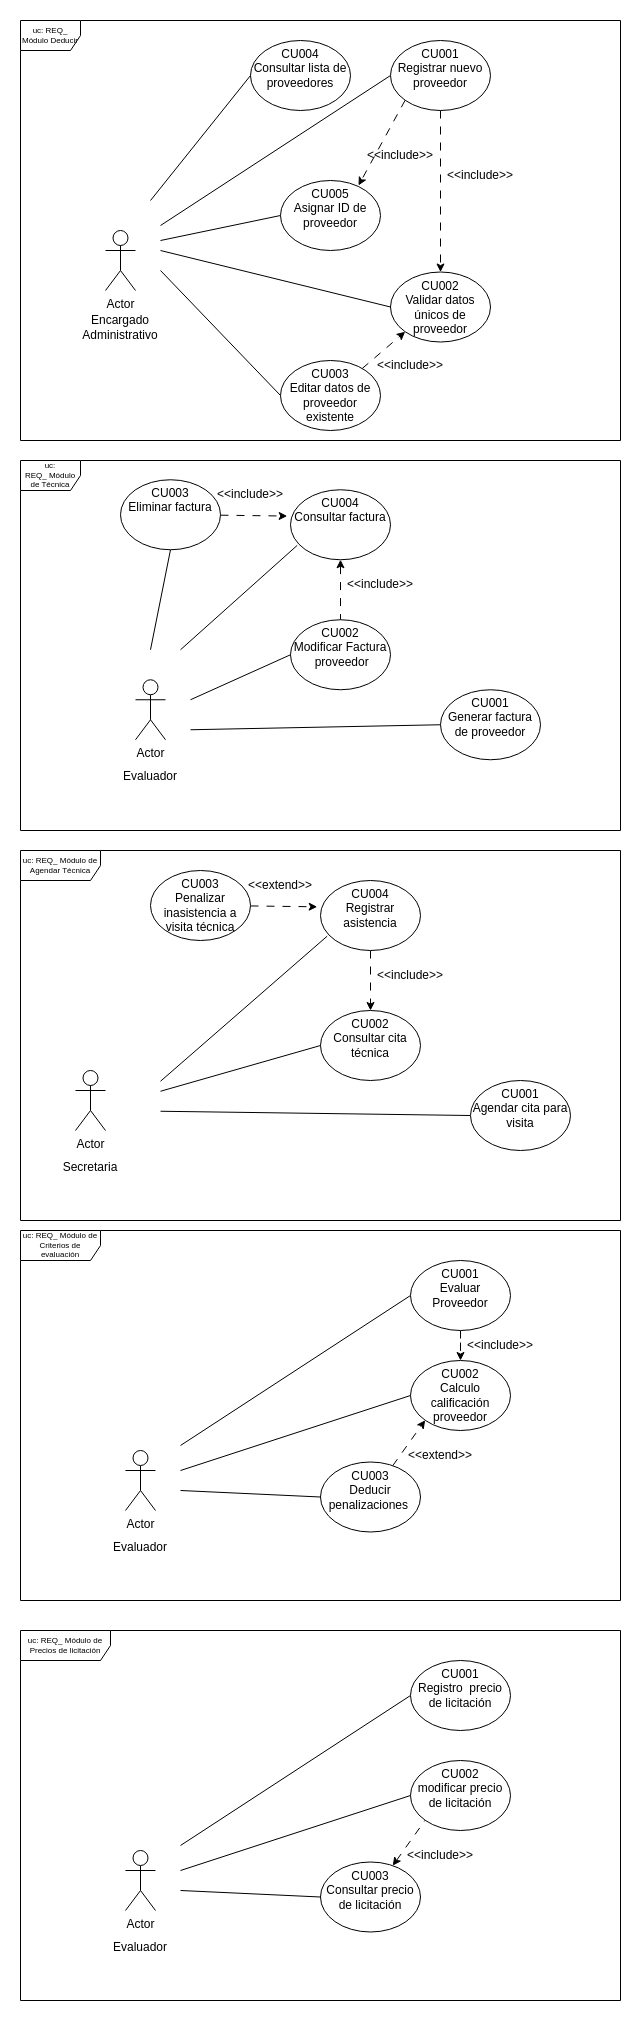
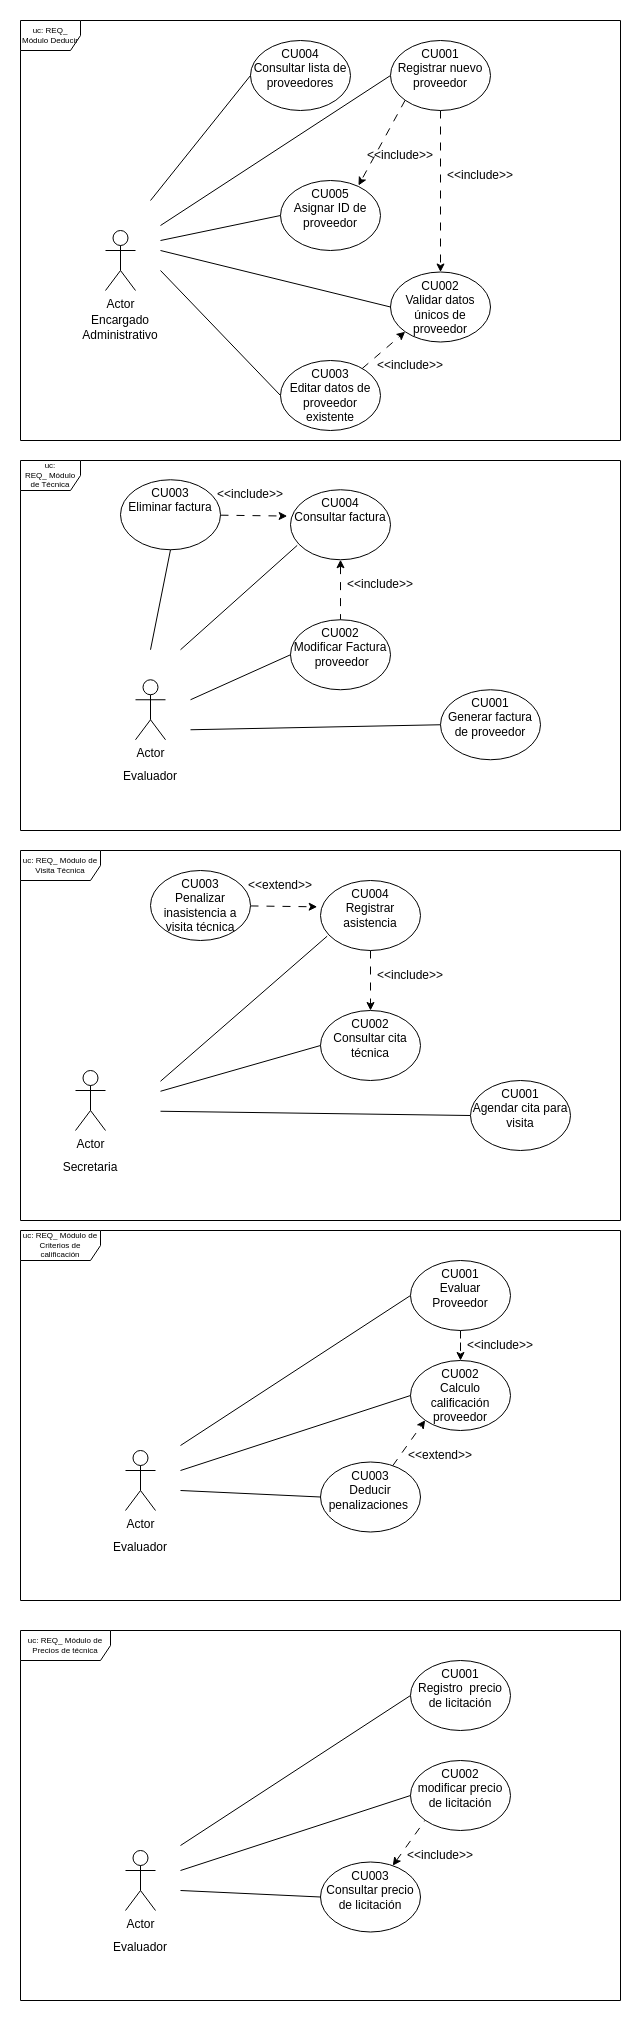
  <mxCell id="0" />
  <mxCell id="1" parent="0" />
  <mxCell id="2" style="rounded=0;orthogonalLoop=1;jettySize=auto;html=1;endArrow=none;endFill=0;entryX=0;entryY=0.5;entryDx=0;entryDy=0;" edge="1" parent="1" target="5"><mxGeometry relative="1" as="geometry"><mxPoint x="160" y="225" as="sourcePoint" /><mxPoint x="270" y="105" as="targetPoint" /></mxGeometry></mxCell>
  <mxCell id="3" value="Actor" style="shape=umlActor;verticalLabelPosition=bottom;verticalAlign=top;html=1;outlineConnect=0;" vertex="1" parent="1"><mxGeometry x="105" y="230" width="30" height="60" as="geometry" /></mxCell>
  <mxCell id="4" style="edgeStyle=orthogonalEdgeStyle;rounded=0;orthogonalLoop=1;jettySize=auto;html=1;dashed=1;dashPattern=8 8;" edge="1" parent="1" source="5" target="10"><mxGeometry relative="1" as="geometry" /></mxCell>
  <mxCell id="5" value="CU001&lt;br&gt;Registrar nuevo proveedor" style="ellipse;whiteSpace=wrap;html=1;verticalAlign=top;" vertex="1" parent="1"><mxGeometry x="390" y="40" width="100" height="70" as="geometry" /></mxCell>
  <mxCell id="6" value="Encargado&lt;br&gt;Administrativo" style="text;html=1;strokeColor=none;fillColor=none;align=center;verticalAlign=middle;whiteSpace=wrap;rounded=0;" vertex="1" parent="1"><mxGeometry x="90" y="311.5" width="60" height="30" as="geometry" /></mxCell>
  <mxCell id="7" style="rounded=0;orthogonalLoop=1;jettySize=auto;html=1;entryX=0;entryY=1;entryDx=0;entryDy=0;dashed=1;dashPattern=8 8;" edge="1" parent="1" source="8" target="10"><mxGeometry relative="1" as="geometry" /></mxCell>
  <mxCell id="8" value="CU003&lt;br&gt;Editar datos de proveedor existente" style="ellipse;whiteSpace=wrap;html=1;verticalAlign=top;" vertex="1" parent="1"><mxGeometry x="280" y="360" width="100" height="70" as="geometry" /></mxCell>
  <mxCell id="9" value="CU004&lt;br&gt;Consultar lista de proveedores" style="ellipse;whiteSpace=wrap;html=1;verticalAlign=top;" vertex="1" parent="1"><mxGeometry x="250" y="40" width="100" height="70" as="geometry" /></mxCell>
  <mxCell id="10" value="CU002&lt;br&gt;Validar datos únicos de proveedor" style="ellipse;whiteSpace=wrap;html=1;verticalAlign=top;" vertex="1" parent="1"><mxGeometry x="390" y="271.5" width="100" height="70" as="geometry" /></mxCell>
  <mxCell id="11" value="CU005&lt;br&gt;Asignar ID de proveedor" style="ellipse;whiteSpace=wrap;html=1;verticalAlign=top;" vertex="1" parent="1"><mxGeometry x="280" y="180" width="100" height="70" as="geometry" /></mxCell>
  <mxCell id="12" style="rounded=0;orthogonalLoop=1;jettySize=auto;html=1;endArrow=none;endFill=0;entryX=0;entryY=0.5;entryDx=0;entryDy=0;" edge="1" parent="1" target="8"><mxGeometry relative="1" as="geometry"><mxPoint x="160" y="270" as="sourcePoint" /><mxPoint x="270" y="185" as="targetPoint" /></mxGeometry></mxCell>
  <mxCell id="13" style="rounded=0;orthogonalLoop=1;jettySize=auto;html=1;endArrow=none;endFill=0;entryX=0;entryY=0.5;entryDx=0;entryDy=0;" edge="1" parent="1" target="9"><mxGeometry relative="1" as="geometry"><mxPoint x="150" y="200" as="sourcePoint" /><mxPoint x="270" y="265" as="targetPoint" /></mxGeometry></mxCell>
  <mxCell id="14" style="rounded=0;orthogonalLoop=1;jettySize=auto;html=1;endArrow=none;endFill=0;entryX=0;entryY=0.5;entryDx=0;entryDy=0;" edge="1" parent="1" target="10"><mxGeometry relative="1" as="geometry"><mxPoint x="160" y="250" as="sourcePoint" /><mxPoint x="260" y="345" as="targetPoint" /></mxGeometry></mxCell>
  <mxCell id="15" style="rounded=0;orthogonalLoop=1;jettySize=auto;html=1;endArrow=none;endFill=0;entryX=0;entryY=0.5;entryDx=0;entryDy=0;" edge="1" parent="1" target="11"><mxGeometry relative="1" as="geometry"><mxPoint x="160" y="240" as="sourcePoint" /><mxPoint x="270" y="425" as="targetPoint" /></mxGeometry></mxCell>
  <mxCell id="16" value="&amp;lt;&amp;lt;include&amp;gt;&amp;gt;" style="text;html=1;strokeColor=none;fillColor=none;align=center;verticalAlign=middle;whiteSpace=wrap;rounded=0;" vertex="1" parent="1"><mxGeometry x="450" y="160" width="60" height="30" as="geometry" /></mxCell>
  <mxCell id="17" value="&amp;lt;&amp;lt;include&amp;gt;&amp;gt;" style="text;html=1;strokeColor=none;fillColor=none;align=center;verticalAlign=middle;whiteSpace=wrap;rounded=0;" vertex="1" parent="1"><mxGeometry x="380" y="350" width="60" height="30" as="geometry" /></mxCell>
  <mxCell id="18" value="uc: REQ_ Módulo Deducir" style="shape=umlFrame;whiteSpace=wrap;html=1;pointerEvents=0;fontSize=8;" vertex="1" parent="1"><mxGeometry x="20" y="20" width="600" height="420" as="geometry" /></mxCell>
  <mxCell id="19" style="rounded=0;orthogonalLoop=1;jettySize=auto;html=1;exitX=0;exitY=1;exitDx=0;exitDy=0;entryX=0.78;entryY=0.071;entryDx=0;entryDy=0;entryPerimeter=0;dashed=1;dashPattern=8 8;" edge="1" parent="1" source="5" target="11"><mxGeometry relative="1" as="geometry" /></mxCell>
  <mxCell id="20" value="&amp;lt;&amp;lt;include&amp;gt;&amp;gt;" style="text;html=1;strokeColor=none;fillColor=none;align=center;verticalAlign=middle;whiteSpace=wrap;rounded=0;" vertex="1" parent="1"><mxGeometry x="370" y="140" width="60" height="30" as="geometry" /></mxCell>
  <mxCell id="21" style="rounded=0;orthogonalLoop=1;jettySize=auto;html=1;endArrow=none;endFill=0;entryX=0;entryY=0.5;entryDx=0;entryDy=0;" edge="1" parent="1" target="24"><mxGeometry relative="1" as="geometry"><mxPoint x="190" y="729.25" as="sourcePoint" /><mxPoint x="300" y="554.25" as="targetPoint" /></mxGeometry></mxCell>
  <mxCell id="22" value="Actor" style="shape=umlActor;verticalLabelPosition=bottom;verticalAlign=top;html=1;outlineConnect=0;" vertex="1" parent="1"><mxGeometry x="135" y="679.25" width="30" height="60" as="geometry" /></mxCell>
  <mxCell id="23" style="edgeStyle=orthogonalEdgeStyle;rounded=0;orthogonalLoop=1;jettySize=auto;html=1;dashed=1;dashPattern=8 8;exitX=0.5;exitY=1;exitDx=0;exitDy=0;startArrow=classic;startFill=1;endArrow=none;endFill=0;" edge="1" parent="1" source="28" target="29"><mxGeometry relative="1" as="geometry"><mxPoint x="470" y="559.25" as="sourcePoint" /></mxGeometry></mxCell>
  <mxCell id="24" value="CU001&lt;br&gt;Generar factura de proveedor" style="ellipse;whiteSpace=wrap;html=1;verticalAlign=top;" vertex="1" parent="1"><mxGeometry x="440" y="689.25" width="100" height="70" as="geometry" /></mxCell>
  <mxCell id="25" value="Evaluador" style="text;html=1;strokeColor=none;fillColor=none;align=center;verticalAlign=middle;whiteSpace=wrap;rounded=0;" vertex="1" parent="1"><mxGeometry x="120" y="760.75" width="60" height="30" as="geometry" /></mxCell>
  <mxCell id="26" style="rounded=0;orthogonalLoop=1;jettySize=auto;html=1;entryX=-0.033;entryY=0.376;entryDx=0;entryDy=0;dashed=1;dashPattern=8 8;entryPerimeter=0;" edge="1" parent="1" source="27" target="28"><mxGeometry relative="1" as="geometry" /></mxCell>
  <mxCell id="27" value="CU003&lt;br&gt;Eliminar factura&lt;br&gt;" style="ellipse;whiteSpace=wrap;html=1;verticalAlign=top;" vertex="1" parent="1"><mxGeometry x="120" y="479.25" width="100" height="70" as="geometry" /></mxCell>
  <mxCell id="28" value="CU004&lt;br&gt;Consultar factura" style="ellipse;whiteSpace=wrap;html=1;verticalAlign=top;" vertex="1" parent="1"><mxGeometry x="290" y="489.25" width="100" height="70" as="geometry" /></mxCell>
  <mxCell id="29" value="CU002&lt;br&gt;Modificar Factura&lt;br&gt;&amp;nbsp;proveedor" style="ellipse;whiteSpace=wrap;html=1;verticalAlign=top;" vertex="1" parent="1"><mxGeometry x="290" y="619.25" width="100" height="70" as="geometry" /></mxCell>
  <mxCell id="30" style="rounded=0;orthogonalLoop=1;jettySize=auto;html=1;endArrow=none;endFill=0;entryX=0.5;entryY=1;entryDx=0;entryDy=0;" edge="1" parent="1" target="27"><mxGeometry relative="1" as="geometry"><mxPoint x="150" y="649.25" as="sourcePoint" /><mxPoint x="300" y="634.25" as="targetPoint" /></mxGeometry></mxCell>
  <mxCell id="31" style="rounded=0;orthogonalLoop=1;jettySize=auto;html=1;endArrow=none;endFill=0;entryX=0.067;entryY=0.795;entryDx=0;entryDy=0;entryPerimeter=0;" edge="1" parent="1" target="28"><mxGeometry relative="1" as="geometry"><mxPoint x="180" y="649.25" as="sourcePoint" /><mxPoint x="300" y="714.25" as="targetPoint" /></mxGeometry></mxCell>
  <mxCell id="32" style="rounded=0;orthogonalLoop=1;jettySize=auto;html=1;endArrow=none;endFill=0;entryX=0;entryY=0.5;entryDx=0;entryDy=0;" edge="1" parent="1" target="29"><mxGeometry relative="1" as="geometry"><mxPoint x="190" y="699.25" as="sourcePoint" /><mxPoint x="290" y="794.25" as="targetPoint" /></mxGeometry></mxCell>
  <mxCell id="33" value="&amp;lt;&amp;lt;include&amp;gt;&amp;gt;" style="text;html=1;strokeColor=none;fillColor=none;align=center;verticalAlign=middle;whiteSpace=wrap;rounded=0;" vertex="1" parent="1"><mxGeometry x="350" y="569.25" width="60" height="30" as="geometry" /></mxCell>
  <mxCell id="34" value="&amp;lt;&amp;lt;include&amp;gt;&amp;gt;" style="text;html=1;strokeColor=none;fillColor=none;align=center;verticalAlign=middle;whiteSpace=wrap;rounded=0;" vertex="1" parent="1"><mxGeometry x="220" y="479.25" width="60" height="30" as="geometry" /></mxCell>
  <mxCell id="35" value="uc: REQ_&amp;nbsp;Módulo de Técnica" style="shape=umlFrame;whiteSpace=wrap;html=1;pointerEvents=0;fontSize=8;" vertex="1" parent="1"><mxGeometry x="20" y="460" width="600" height="370" as="geometry" /></mxCell>
  <mxCell id="36" style="rounded=0;orthogonalLoop=1;jettySize=auto;html=1;endArrow=none;endFill=0;entryX=0;entryY=0.5;entryDx=0;entryDy=0;" edge="1" parent="1" target="39"><mxGeometry relative="1" as="geometry"><mxPoint x="160" y="1110.75" as="sourcePoint" /><mxPoint x="330" y="945" as="targetPoint" /></mxGeometry></mxCell>
  <mxCell id="37" value="Actor" style="shape=umlActor;verticalLabelPosition=bottom;verticalAlign=top;html=1;outlineConnect=0;" vertex="1" parent="1"><mxGeometry x="75" y="1070" width="30" height="60" as="geometry" /></mxCell>
  <mxCell id="38" style="edgeStyle=orthogonalEdgeStyle;rounded=0;orthogonalLoop=1;jettySize=auto;html=1;dashed=1;dashPattern=8 8;exitX=0.5;exitY=1;exitDx=0;exitDy=0;endArrow=classic;endFill=1;startArrow=none;startFill=0;" edge="1" parent="1" source="43" target="44"><mxGeometry relative="1" as="geometry"><mxPoint x="500" y="950" as="sourcePoint" /></mxGeometry></mxCell>
  <mxCell id="39" value="CU001&lt;br&gt;Agendar cita para visita" style="ellipse;whiteSpace=wrap;html=1;verticalAlign=top;" vertex="1" parent="1"><mxGeometry x="470" y="1080" width="100" height="70" as="geometry" /></mxCell>
  <mxCell id="40" value="Secretaria" style="text;html=1;strokeColor=none;fillColor=none;align=center;verticalAlign=middle;whiteSpace=wrap;rounded=0;" vertex="1" parent="1"><mxGeometry x="60" y="1151.5" width="60" height="30" as="geometry" /></mxCell>
  <mxCell id="41" style="rounded=0;orthogonalLoop=1;jettySize=auto;html=1;entryX=-0.033;entryY=0.376;entryDx=0;entryDy=0;dashed=1;dashPattern=8 8;entryPerimeter=0;" edge="1" parent="1" source="42" target="43"><mxGeometry relative="1" as="geometry" /></mxCell>
  <mxCell id="42" value="CU003&lt;br&gt;Penalizar inasistencia a visita técnica" style="ellipse;whiteSpace=wrap;html=1;verticalAlign=top;" vertex="1" parent="1"><mxGeometry x="150" y="870" width="100" height="70" as="geometry" /></mxCell>
  <mxCell id="43" value="CU004&lt;br&gt;Registrar asistencia" style="ellipse;whiteSpace=wrap;html=1;verticalAlign=top;" vertex="1" parent="1"><mxGeometry x="320" y="880" width="100" height="70" as="geometry" /></mxCell>
  <mxCell id="44" value="CU002&lt;br&gt;Consultar cita técnica&lt;br&gt;" style="ellipse;whiteSpace=wrap;html=1;verticalAlign=top;" vertex="1" parent="1"><mxGeometry x="320" y="1010" width="100" height="70" as="geometry" /></mxCell>
  <mxCell id="45" style="rounded=0;orthogonalLoop=1;jettySize=auto;html=1;endArrow=none;endFill=0;entryX=0.067;entryY=0.795;entryDx=0;entryDy=0;entryPerimeter=0;" edge="1" parent="1" target="43"><mxGeometry relative="1" as="geometry"><mxPoint x="160" y="1080.75" as="sourcePoint" /><mxPoint x="330" y="1105" as="targetPoint" /></mxGeometry></mxCell>
  <mxCell id="46" style="rounded=0;orthogonalLoop=1;jettySize=auto;html=1;endArrow=none;endFill=0;entryX=0;entryY=0.5;entryDx=0;entryDy=0;" edge="1" parent="1" target="44"><mxGeometry relative="1" as="geometry"><mxPoint x="160" y="1090.75" as="sourcePoint" /><mxPoint x="320" y="1185" as="targetPoint" /></mxGeometry></mxCell>
  <mxCell id="47" value="&amp;lt;&amp;lt;include&amp;gt;&amp;gt;" style="text;html=1;strokeColor=none;fillColor=none;align=center;verticalAlign=middle;whiteSpace=wrap;rounded=0;" vertex="1" parent="1"><mxGeometry x="380" y="960" width="60" height="30" as="geometry" /></mxCell>
  <mxCell id="48" value="&amp;lt;&amp;lt;extend&amp;gt;&amp;gt;" style="text;html=1;strokeColor=none;fillColor=none;align=center;verticalAlign=middle;whiteSpace=wrap;rounded=0;" vertex="1" parent="1"><mxGeometry x="250" y="870" width="60" height="30" as="geometry" /></mxCell>
- <mxCell id="49" value="uc: REQ_&amp;nbsp;Módulo de Agendar Técnica" style="shape=umlFrame;whiteSpace=wrap;html=1;pointerEvents=0;fontSize=8;width=80;height=30;" vertex="1" parent="1"><mxGeometry x="20" y="850" width="600" height="370" as="geometry" /></mxCell>
+ <mxCell id="49" value="uc: REQ_&amp;nbsp;Módulo de Visita Técnica" style="shape=umlFrame;whiteSpace=wrap;html=1;pointerEvents=0;fontSize=8;width=80;height=30;" vertex="1" parent="1"><mxGeometry x="20" y="850" width="600" height="370" as="geometry" /></mxCell>
  <mxCell id="50" style="rounded=0;orthogonalLoop=1;jettySize=auto;html=1;endArrow=none;endFill=0;entryX=0;entryY=0.5;entryDx=0;entryDy=0;" edge="1" parent="1" target="53"><mxGeometry relative="1" as="geometry"><mxPoint x="180" y="1445" as="sourcePoint" /><mxPoint x="290" y="1325" as="targetPoint" /></mxGeometry></mxCell>
  <mxCell id="51" value="Actor" style="shape=umlActor;verticalLabelPosition=bottom;verticalAlign=top;html=1;outlineConnect=0;" vertex="1" parent="1"><mxGeometry x="125" y="1450" width="30" height="60" as="geometry" /></mxCell>
  <mxCell id="52" style="edgeStyle=orthogonalEdgeStyle;rounded=0;orthogonalLoop=1;jettySize=auto;html=1;entryX=0.5;entryY=0;entryDx=0;entryDy=0;dashed=1;dashPattern=8 8;" edge="1" parent="1" source="53" target="57"><mxGeometry relative="1" as="geometry" /></mxCell>
  <mxCell id="53" value="CU001&lt;br&gt;Evaluar Proveedor" style="ellipse;whiteSpace=wrap;html=1;verticalAlign=top;" vertex="1" parent="1"><mxGeometry x="410" y="1260" width="100" height="70" as="geometry" /></mxCell>
  <mxCell id="54" value="Evaluador" style="text;html=1;strokeColor=none;fillColor=none;align=center;verticalAlign=middle;whiteSpace=wrap;rounded=0;" vertex="1" parent="1"><mxGeometry x="110" y="1531.5" width="60" height="30" as="geometry" /></mxCell>
  <mxCell id="55" style="rounded=0;orthogonalLoop=1;jettySize=auto;html=1;entryX=0;entryY=1;entryDx=0;entryDy=0;dashed=1;dashPattern=8 8;" edge="1" parent="1" source="56" target="57"><mxGeometry relative="1" as="geometry" /></mxCell>
  <mxCell id="56" value="CU003&lt;br&gt;Deducir penalizaciones&amp;nbsp;" style="ellipse;whiteSpace=wrap;html=1;verticalAlign=top;" vertex="1" parent="1"><mxGeometry x="320" y="1461.5" width="100" height="70" as="geometry" /></mxCell>
  <mxCell id="57" value="CU002&lt;br&gt;Calculo calificación proveedor" style="ellipse;whiteSpace=wrap;html=1;verticalAlign=top;" vertex="1" parent="1"><mxGeometry x="410" y="1360" width="100" height="70" as="geometry" /></mxCell>
  <mxCell id="58" style="rounded=0;orthogonalLoop=1;jettySize=auto;html=1;endArrow=none;endFill=0;entryX=0;entryY=0.5;entryDx=0;entryDy=0;" edge="1" parent="1" target="56"><mxGeometry relative="1" as="geometry"><mxPoint x="180" y="1490" as="sourcePoint" /><mxPoint x="290" y="1405" as="targetPoint" /></mxGeometry></mxCell>
  <mxCell id="59" style="rounded=0;orthogonalLoop=1;jettySize=auto;html=1;endArrow=none;endFill=0;entryX=0;entryY=0.5;entryDx=0;entryDy=0;" edge="1" parent="1" target="57"><mxGeometry relative="1" as="geometry"><mxPoint x="180" y="1470" as="sourcePoint" /><mxPoint x="280" y="1565" as="targetPoint" /></mxGeometry></mxCell>
  <mxCell id="60" value="&amp;lt;&amp;lt;extend&amp;gt;&amp;gt;" style="text;html=1;strokeColor=none;fillColor=none;align=center;verticalAlign=middle;whiteSpace=wrap;rounded=0;" vertex="1" parent="1"><mxGeometry x="410" y="1440" width="60" height="30" as="geometry" /></mxCell>
- <mxCell id="61" value="uc: REQ_&amp;nbsp;Módulo de Criterios de evaluación" style="shape=umlFrame;whiteSpace=wrap;html=1;pointerEvents=0;fontSize=8;width=80;height=30;" vertex="1" parent="1"><mxGeometry x="20" y="1230" width="600" height="370" as="geometry" /></mxCell>
+ <mxCell id="61" value="uc: REQ_&amp;nbsp;Módulo de Criterios de calificación" style="shape=umlFrame;whiteSpace=wrap;html=1;pointerEvents=0;fontSize=8;width=80;height=30;" vertex="1" parent="1"><mxGeometry x="20" y="1230" width="600" height="370" as="geometry" /></mxCell>
  <mxCell id="62" value="&amp;lt;&amp;lt;include&amp;gt;&amp;gt;" style="text;html=1;strokeColor=none;fillColor=none;align=center;verticalAlign=middle;whiteSpace=wrap;rounded=0;" vertex="1" parent="1"><mxGeometry x="470" y="1330" width="60" height="30" as="geometry" /></mxCell>
  <mxCell id="63" style="rounded=0;orthogonalLoop=1;jettySize=auto;html=1;endArrow=none;endFill=0;entryX=0;entryY=0.5;entryDx=0;entryDy=0;" edge="1" parent="1" target="65"><mxGeometry relative="1" as="geometry"><mxPoint x="180" y="1845" as="sourcePoint" /><mxPoint x="290" y="1725" as="targetPoint" /></mxGeometry></mxCell>
  <mxCell id="64" value="Actor" style="shape=umlActor;verticalLabelPosition=bottom;verticalAlign=top;html=1;outlineConnect=0;" vertex="1" parent="1"><mxGeometry x="125" y="1850" width="30" height="60" as="geometry" /></mxCell>
  <mxCell id="65" value="CU001&lt;br&gt;Registro &amp;nbsp;precio de licitación" style="ellipse;whiteSpace=wrap;html=1;verticalAlign=top;" vertex="1" parent="1"><mxGeometry x="410" y="1660" width="100" height="70" as="geometry" /></mxCell>
  <mxCell id="66" value="Evaluador" style="text;html=1;strokeColor=none;fillColor=none;align=center;verticalAlign=middle;whiteSpace=wrap;rounded=0;" vertex="1" parent="1"><mxGeometry x="110" y="1931.5" width="60" height="30" as="geometry" /></mxCell>
  <mxCell id="67" style="rounded=0;orthogonalLoop=1;jettySize=auto;html=1;entryX=0;entryY=1;entryDx=0;entryDy=0;dashed=1;dashPattern=8 8;endArrow=none;endFill=0;startArrow=classic;startFill=1;" edge="1" parent="1" source="68" target="69"><mxGeometry relative="1" as="geometry" /></mxCell>
  <mxCell id="68" value="CU003&lt;br&gt;Consultar precio de licitación" style="ellipse;whiteSpace=wrap;html=1;verticalAlign=top;" vertex="1" parent="1"><mxGeometry x="320" y="1861.5" width="100" height="70" as="geometry" /></mxCell>
  <mxCell id="69" value="CU002&lt;br&gt;modificar precio de licitación" style="ellipse;whiteSpace=wrap;html=1;verticalAlign=top;" vertex="1" parent="1"><mxGeometry x="410" y="1760" width="100" height="70" as="geometry" /></mxCell>
  <mxCell id="70" style="rounded=0;orthogonalLoop=1;jettySize=auto;html=1;endArrow=none;endFill=0;entryX=0;entryY=0.5;entryDx=0;entryDy=0;" edge="1" parent="1" target="68"><mxGeometry relative="1" as="geometry"><mxPoint x="180" y="1890" as="sourcePoint" /><mxPoint x="290" y="1805" as="targetPoint" /></mxGeometry></mxCell>
  <mxCell id="71" style="rounded=0;orthogonalLoop=1;jettySize=auto;html=1;endArrow=none;endFill=0;entryX=0;entryY=0.5;entryDx=0;entryDy=0;" edge="1" parent="1" target="69"><mxGeometry relative="1" as="geometry"><mxPoint x="180" y="1870" as="sourcePoint" /><mxPoint x="280" y="1965" as="targetPoint" /></mxGeometry></mxCell>
  <mxCell id="72" value="&amp;lt;&amp;lt;include&amp;gt;&amp;gt;" style="text;html=1;strokeColor=none;fillColor=none;align=center;verticalAlign=middle;whiteSpace=wrap;rounded=0;" vertex="1" parent="1"><mxGeometry x="410" y="1840" width="60" height="30" as="geometry" /></mxCell>
- <mxCell id="73" value="uc: REQ_&amp;nbsp;Módulo de Precios de licitación" style="shape=umlFrame;whiteSpace=wrap;html=1;pointerEvents=0;fontSize=8;width=90;height=30;" vertex="1" parent="1"><mxGeometry x="20" y="1630" width="600" height="370" as="geometry" /></mxCell>
+ <mxCell id="73" value="uc: REQ_&amp;nbsp;Módulo de Precios de técnica" style="shape=umlFrame;whiteSpace=wrap;html=1;pointerEvents=0;fontSize=8;width=90;height=30;" vertex="1" parent="1"><mxGeometry x="20" y="1630" width="600" height="370" as="geometry" /></mxCell>
